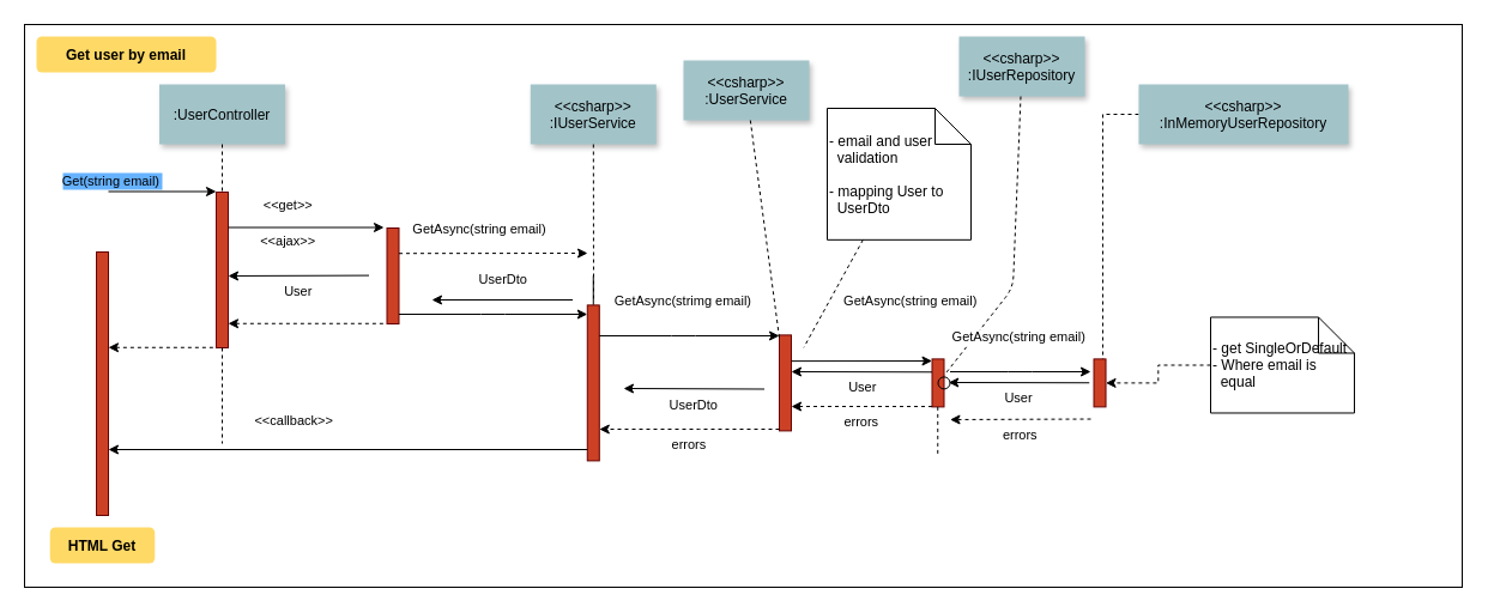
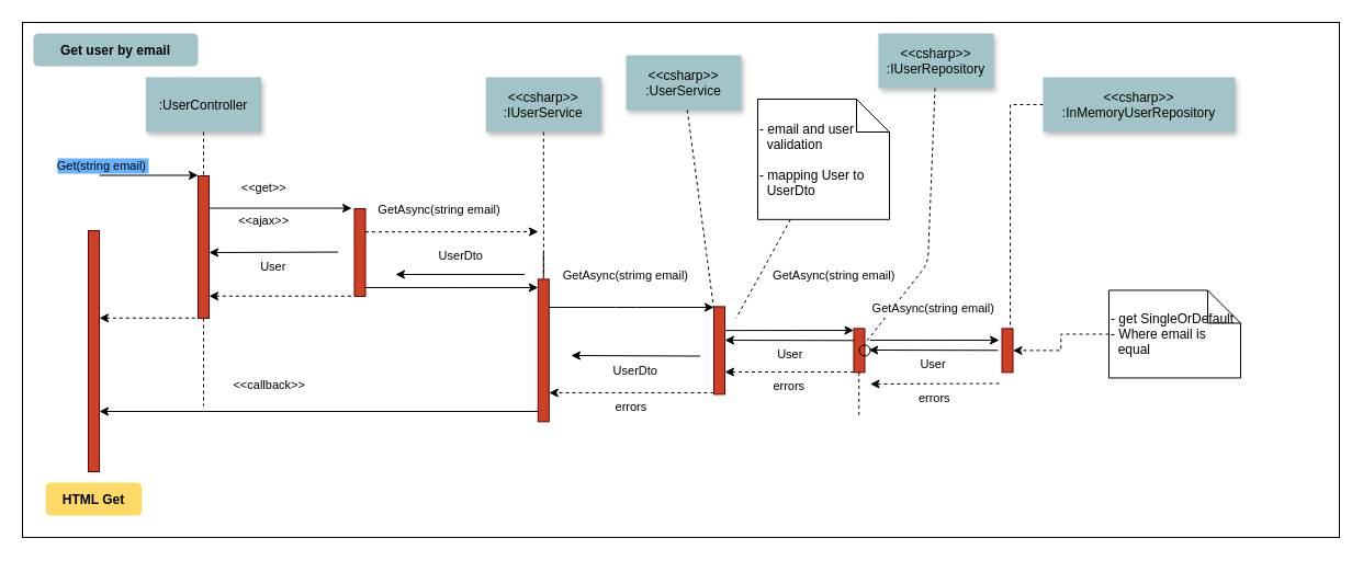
  <mxCell id="0" />
  <mxCell id="1" parent="0" />
  <mxCell id="2" value="" style="" parent="1" vertex="1"><mxGeometry x="20" y="20" width="1200" height="470" as="geometry" /></mxCell>
  <mxCell id="3" value="" style="fillColor=#CC4125;strokeColor=#660000" parent="1" vertex="1"><mxGeometry x="180" y="160" width="10" height="130" as="geometry" /></mxCell>
  <mxCell id="4" value="Get(string email)" style="edgeStyle=none;verticalLabelPosition=top;verticalAlign=bottom;labelPosition=left;align=right;labelBackgroundColor=#66B2FF;" parent="1" edge="1"><mxGeometry x="110" y="49.5" width="100" height="100" as="geometry"><mxPoint x="90" y="159.5" as="sourcePoint" /><mxPoint x="180" y="159.5" as="targetPoint" /></mxGeometry></mxCell>
  <mxCell id="5" value=":UserController" style="shadow=1;fillColor=#A2C4C9;strokeColor=none" parent="1" vertex="1"><mxGeometry x="132.5" y="70" width="105" height="50" as="geometry" /></mxCell>
  <mxCell id="6" value="" style="fillColor=#CC4125;strokeColor=#660000" parent="1" vertex="1"><mxGeometry x="322.5" y="190" width="10" height="80" as="geometry" /></mxCell>
  <mxCell id="7" value="&lt;&lt;csharp&gt;&gt;&#10;:IUserService" style="shadow=1;fillColor=#A2C4C9;strokeColor=none" parent="1" vertex="1"><mxGeometry x="442.28" y="70" width="105" height="50" as="geometry" /></mxCell>
  <mxCell id="8" value="" style="edgeStyle=none;endArrow=none;dashed=1" parent="1" source="7" edge="1"><mxGeometry x="272.335" y="165" width="100" height="100" as="geometry"><mxPoint x="327.259" y="120" as="sourcePoint" /><mxPoint x="495" y="250" as="targetPoint" /><Array as="points" /></mxGeometry></mxCell>
  <mxCell id="9" value="GetAsync(string email)" style="edgeStyle=none;verticalLabelPosition=top;verticalAlign=bottom" parent="1" edge="1"><mxGeometry width="100" height="100" as="geometry"><mxPoint x="190" y="189.5" as="sourcePoint" /><mxPoint x="320" y="189.5" as="targetPoint" /><mxPoint x="145" y="10" as="offset" /></mxGeometry></mxCell>
  <mxCell id="10" value="" style="edgeStyle=none;verticalLabelPosition=top;verticalAlign=bottom;endArrow=none;startArrow=classic;dashed=1" parent="1" edge="1"><mxGeometry x="220" y="172.259" width="100" height="100" as="geometry"><mxPoint x="190" y="269.759" as="sourcePoint" /><mxPoint x="320" y="269.759" as="targetPoint" /></mxGeometry></mxCell>
  <mxCell id="11" value="" style="edgeStyle=none;verticalLabelPosition=top;verticalAlign=bottom;labelPosition=left;align=right;endArrow=none;startArrow=classic;dashed=1" parent="1" edge="1"><mxGeometry x="110" y="179.759" width="100" height="100" as="geometry"><mxPoint x="90" y="289.759" as="sourcePoint" /><mxPoint x="180" y="289.759" as="targetPoint" /></mxGeometry></mxCell>
  <mxCell id="12" value="&lt;&lt;get&gt;&gt;" style="edgeStyle=none;verticalLabelPosition=top;verticalAlign=bottom;dashed=1" parent="1" edge="1"><mxGeometry width="100" height="100" as="geometry"><mxPoint x="332.5" y="211.206" as="sourcePoint" /><mxPoint x="490" y="211" as="targetPoint" /><mxPoint x="-171" y="-31" as="offset" /></mxGeometry></mxCell>
  <mxCell id="13" value="" style="edgeStyle=none;endArrow=none" parent="1" target="14" edge="1"><mxGeometry x="437.043" y="270" width="100" height="100" as="geometry"><mxPoint x="494.784" y="230" as="sourcePoint" /><mxPoint x="494.543" y="250" as="targetPoint" /></mxGeometry></mxCell>
  <mxCell id="14" value="" style="fillColor=#CC4125;strokeColor=#660000" parent="1" vertex="1"><mxGeometry x="489.784" y="254.394" width="10" height="130" as="geometry" /></mxCell>
  <mxCell id="15" value="&lt;&lt;ajax&gt;&gt;" style="edgeStyle=elbowEdgeStyle;elbow=vertical;verticalLabelPosition=top;verticalAlign=bottom" parent="1" source="6" target="14" edge="1"><mxGeometry width="100" height="100" as="geometry"><mxPoint x="330" y="400" as="sourcePoint" /><mxPoint x="430" y="300" as="targetPoint" /><mxPoint x="-171" y="-52" as="offset" /></mxGeometry></mxCell>
  <mxCell id="16" value="" style="fillColor=#CC4125;strokeColor=#660000" parent="1" vertex="1"><mxGeometry x="650" y="279.394" width="10" height="80" as="geometry" /></mxCell>
  <mxCell id="17" value="&lt;&lt;csharp&gt;&gt;&#10;:UserService" style="shadow=1;fillColor=#A2C4C9;strokeColor=none" parent="1" vertex="1"><mxGeometry x="570" y="50" width="105" height="50" as="geometry" /></mxCell>
  <mxCell id="18" value="" style="edgeStyle=none;endArrow=none;dashed=1" parent="1" source="17" target="16" edge="1"><mxGeometry x="614.488" y="175.0" width="100" height="100" as="geometry"><mxPoint x="654.653" y="120" as="sourcePoint" /><mxPoint x="654.653" y="270" as="targetPoint" /></mxGeometry></mxCell>
  <mxCell id="19" value="&lt;&lt;csharp&gt;&gt;&#10;:IUserRepository" style="shadow=1;fillColor=#A2C4C9;strokeColor=none" parent="1" vertex="1"><mxGeometry x="800" y="30" width="105" height="50" as="geometry" /></mxCell>
  <mxCell id="20" value="" style="edgeStyle=none;endArrow=none;dashed=1" parent="1" source="19" target="21" edge="1"><mxGeometry x="727.335" y="165" width="100" height="100" as="geometry"><mxPoint x="782.259" y="120" as="sourcePoint" /><mxPoint x="782.576" y="175" as="targetPoint" /><Array as="points"><mxPoint x="845" y="240" /></Array></mxGeometry></mxCell>
  <mxCell id="21" value="" style="fillColor=#CC4125;strokeColor=#660000" parent="1" vertex="1"><mxGeometry x="777.5" y="299.394" width="10" height="40" as="geometry" /></mxCell>
  <mxCell id="22" value="GetAsync(strimg email)" style="edgeStyle=elbowEdgeStyle;elbow=vertical;verticalLabelPosition=top;verticalAlign=bottom" parent="1" source="14" target="16" edge="1"><mxGeometry width="100" height="100" as="geometry"><mxPoint x="520" y="380" as="sourcePoint" /><mxPoint x="620" y="280" as="targetPoint" /><Array as="points"><mxPoint x="570" y="280" /></Array><mxPoint x="-5" y="-20" as="offset" /></mxGeometry></mxCell>
  <mxCell id="23" value="errors" style="edgeStyle=elbowEdgeStyle;elbow=vertical;dashed=1;verticalLabelPosition=bottom;verticalAlign=top" parent="1" source="16" target="14" edge="1"><mxGeometry x="550" y="280" width="100" height="100" as="geometry"><mxPoint x="509.784" y="290" as="sourcePoint" /><mxPoint x="660" y="290" as="targetPoint" /><Array as="points"><mxPoint x="573" y="358" /></Array></mxGeometry></mxCell>
  <mxCell id="24" value="" style="edgeStyle=elbowEdgeStyle;elbow=horizontal;endArrow=none;dashed=1" parent="1" source="5" target="3" edge="1"><mxGeometry x="230.0" y="310" width="100" height="100" as="geometry"><mxPoint x="210" y="420" as="sourcePoint" /><mxPoint x="310" y="320" as="targetPoint" /></mxGeometry></mxCell>
  <mxCell id="25" value="GetAsync(string email)" style="edgeStyle=elbowEdgeStyle;elbow=vertical;verticalLabelPosition=top;verticalAlign=bottom" parent="1" edge="1"><mxGeometry width="100" height="100" as="geometry"><mxPoint x="660" y="301.13" as="sourcePoint" /><mxPoint x="777.5" y="301.13" as="targetPoint" /><Array as="points" /><mxPoint x="41" y="-41" as="offset" /></mxGeometry></mxCell>
  <mxCell id="26" value="errors" style="edgeStyle=elbowEdgeStyle;elbow=vertical;dashed=1;verticalLabelPosition=bottom;verticalAlign=top" parent="1" edge="1"><mxGeometry x="560" y="309.653" width="100" height="100" as="geometry"><mxPoint x="777.5" y="339.047" as="sourcePoint" /><mxPoint x="660" y="339.047" as="targetPoint" /><Array as="points" /></mxGeometry></mxCell>
  <mxCell id="27" value="" style="edgeStyle=elbowEdgeStyle;elbow=horizontal;endArrow=none;dashed=1" parent="1" edge="1"><mxGeometry x="932.259" y="240" width="100" height="100" as="geometry"><mxPoint x="782.259" y="339.394" as="sourcePoint" /><mxPoint x="782.259" y="380" as="targetPoint" /><Array as="points"><mxPoint x="782.259" y="360" /></Array></mxGeometry></mxCell>
  <mxCell id="28" value="" style="ellipse;fillColor=none" parent="1" vertex="1"><mxGeometry x="782.5" y="314.394" width="10.0" height="10" as="geometry" /></mxCell>
  <mxCell id="29" value=" - email and user&#10;  validation&#10;&#10;- mapping User to &#10;  UserDto" style="shape=note;align=left" parent="1" vertex="1"><mxGeometry x="690.003" y="90.004" width="120.027" height="109.826" as="geometry" /></mxCell>
  <mxCell id="30" value="" style="edgeStyle=none;endArrow=none;dashed=1;entryX=0.542;entryY=0.574;entryDx=0;entryDy=0;entryPerimeter=0;" parent="1" source="29" target="2" edge="1"><mxGeometry x="1030" y="180" width="100" height="100" as="geometry"><mxPoint x="1010" y="290" as="sourcePoint" /><mxPoint x="1110" y="190" as="targetPoint" /></mxGeometry></mxCell>
  <mxCell id="31" value="             &lt;&lt;callback&gt;&gt;                                " style="edgeStyle=elbowEdgeStyle;elbow=vertical;dashed=0;verticalLabelPosition=top;verticalAlign=bottom;align=right;entryX=1;entryY=0.75;entryDx=0;entryDy=0;" parent="1" source="14" target="46" edge="1"><mxGeometry width="100" height="100" as="geometry"><mxPoint x="480" y="320" as="sourcePoint" /><mxPoint x="190" y="377" as="targetPoint" /><Array as="points" /><mxPoint x="-10" y="-15" as="offset" /></mxGeometry></mxCell>
  <mxCell id="32" value="" style="edgeStyle=none;dashed=1;endArrow=none" parent="1" source="3" edge="1"><mxGeometry x="50" y="300" width="100" height="100" as="geometry"><mxPoint x="30" y="410" as="sourcePoint" /><mxPoint x="185" y="370" as="targetPoint" /></mxGeometry></mxCell>
- <mxCell id="33" value="Get user by email" style="rounded=1;fontStyle=1;fillColor=#FFD966;strokeColor=none" parent="1" vertex="1"><mxGeometry x="30" y="30" width="150" height="30" as="geometry" /></mxCell>
+ <mxCell id="33" value="Get user by email" style="rounded=1;fontStyle=1;fillColor=#a2c4c9;strokeColor=none;" parent="1" vertex="1"><mxGeometry x="30" y="30" width="150" height="30" as="geometry" /></mxCell>
  <mxCell id="34" value="HTML Get" style="rounded=1;fontStyle=1;fillColor=#FFD966;strokeColor=none" parent="1" vertex="1"><mxGeometry x="41.25" y="440" width="87.5" height="30" as="geometry" /></mxCell>
  <mxCell id="35" value="" style="fillColor=#CC4125;strokeColor=#660000" parent="1" vertex="1"><mxGeometry x="912.53" y="299.394" width="10" height="40" as="geometry" /></mxCell>
  <mxCell id="36" value="GetAsync(string email)" style="edgeStyle=elbowEdgeStyle;elbow=vertical;verticalLabelPosition=top;verticalAlign=bottom" parent="1" edge="1"><mxGeometry width="100" height="100" as="geometry"><mxPoint x="792.5" y="310" as="sourcePoint" /><mxPoint x="910" y="310" as="targetPoint" /><Array as="points" /><mxPoint x="-1" y="-20" as="offset" /></mxGeometry></mxCell>
  <mxCell id="37" style="edgeStyle=orthogonalEdgeStyle;rounded=0;orthogonalLoop=1;jettySize=auto;html=1;labelBackgroundColor=#66B2FF;entryX=0.75;entryY=0;entryDx=0;entryDy=0;dashed=1;endArrow=none;endFill=0;" parent="1" source="38" target="35" edge="1"><mxGeometry relative="1" as="geometry" /></mxCell>
  <mxCell id="38" value="&lt;&lt;csharp&gt;&gt;&#10;:InMemoryUserRepository" style="shadow=1;fillColor=#A2C4C9;strokeColor=none" parent="1" vertex="1"><mxGeometry x="950" y="70" width="175" height="50" as="geometry" /></mxCell>
  <mxCell id="39" style="edgeStyle=orthogonalEdgeStyle;rounded=0;orthogonalLoop=1;jettySize=auto;html=1;dashed=1;labelBackgroundColor=#66B2FF;entryX=1;entryY=0.5;entryDx=0;entryDy=0;" parent="1" source="40" target="35" edge="1"><mxGeometry relative="1" as="geometry" /></mxCell>
  <mxCell id="40" value=" - get SingleOrDefault&#10;- Where email is &#10;  equal " style="shape=note;align=left" parent="1" vertex="1"><mxGeometry x="1010.003" y="264.484" width="120.027" height="80" as="geometry" /></mxCell>
  <mxCell id="41" value="User" style="edgeStyle=elbowEdgeStyle;elbow=vertical;verticalLabelPosition=bottom;verticalAlign=top" parent="1" edge="1"><mxGeometry x="691.25" y="289.863" width="100" height="100" as="geometry"><mxPoint x="908.75" y="319.257" as="sourcePoint" /><mxPoint x="791.25" y="319.257" as="targetPoint" /><Array as="points" /></mxGeometry></mxCell>
  <mxCell id="42" value="User" style="edgeStyle=elbowEdgeStyle;elbow=vertical;verticalLabelPosition=bottom;verticalAlign=top" parent="1" edge="1"><mxGeometry width="100" height="100" as="geometry"><mxPoint x="777.5" y="310.287" as="sourcePoint" /><mxPoint x="660" y="310.287" as="targetPoint" /><Array as="points" /><mxPoint x="1" as="offset" /></mxGeometry></mxCell>
  <mxCell id="43" value="errors" style="edgeStyle=elbowEdgeStyle;elbow=vertical;dashed=1;verticalLabelPosition=bottom;verticalAlign=top" parent="1" edge="1"><mxGeometry x="692.5" y="320.123" width="100" height="100" as="geometry"><mxPoint x="910" y="349.517" as="sourcePoint" /><mxPoint x="792.5" y="349.517" as="targetPoint" /><Array as="points" /></mxGeometry></mxCell>
  <mxCell id="44" value="User" style="edgeStyle=elbowEdgeStyle;elbow=vertical;verticalLabelPosition=bottom;verticalAlign=top" parent="1" edge="1"><mxGeometry x="90" y="200.193" width="100" height="100" as="geometry"><mxPoint x="307.5" y="229.587" as="sourcePoint" /><mxPoint x="190" y="229.587" as="targetPoint" /><Array as="points" /></mxGeometry></mxCell>
  <mxCell id="45" value="UserDto" style="edgeStyle=elbowEdgeStyle;elbow=vertical;verticalLabelPosition=bottom;verticalAlign=top" parent="1" edge="1"><mxGeometry x="420" y="295.103" width="100" height="100" as="geometry"><mxPoint x="637.5" y="324.497" as="sourcePoint" /><mxPoint x="520" y="324.497" as="targetPoint" /><Array as="points" /></mxGeometry></mxCell>
  <mxCell id="46" value="" style="fillColor=#CC4125;strokeColor=#660000" parent="1" vertex="1"><mxGeometry x="80" y="210" width="10" height="220" as="geometry" /></mxCell>
  <mxCell id="47" value="UserDto" style="edgeStyle=elbowEdgeStyle;elbow=vertical;verticalLabelPosition=bottom;verticalAlign=top" parent="1" edge="1"><mxGeometry width="100" height="100" as="geometry"><mxPoint x="477.5" y="249.997" as="sourcePoint" /><mxPoint x="360" y="249.997" as="targetPoint" /><Array as="points" /><mxPoint x="1" y="-30" as="offset" /></mxGeometry></mxCell>
